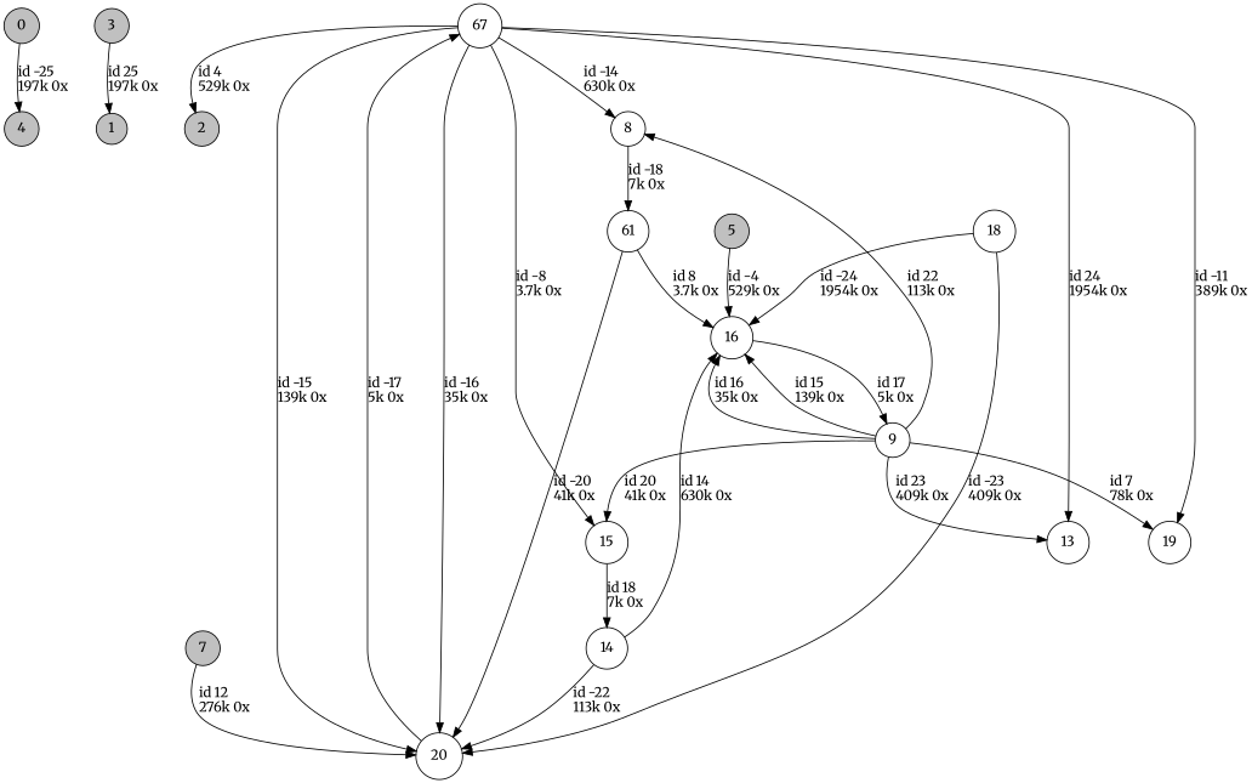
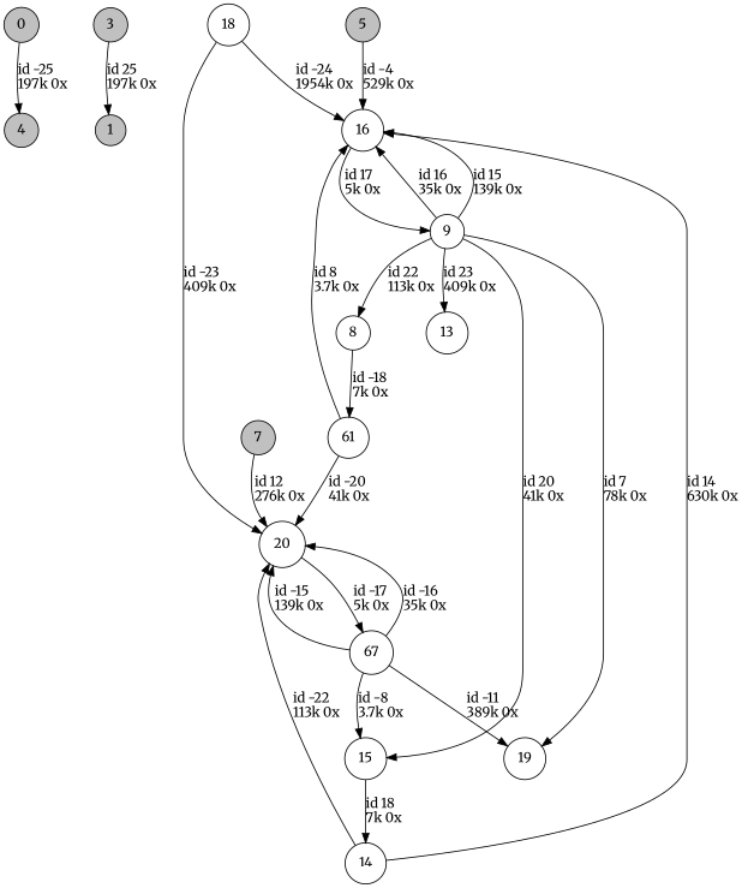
  digraph {
    fontname=Merriweather
    nodesep=0.5
    node [fontname=Merriweather shape=circle]
    edge [color=black fontname=Merriweather]
    0 [fillcolor=grey height=0.3 style=filled]
    4 [fillcolor=grey height=0.3 style=filled]
    1 [fillcolor=grey height=0.3 style=filled]
-   2 [fillcolor=grey height=0.3 style=filled]
    3 [fillcolor=grey height=0.3 style=filled]
    5 [fillcolor=grey height=0.3 style=filled]
    16 [height=0.3]
    9 [height=0.3]
    7 [fillcolor=grey height=0.3 style=filled]
    n10 [height=0.3 label=20]
    n11 [height=0.3 label=67]
    8 [height=0.3]
    13 [height=0.3]
    15 [height=0.3]
    19 [height=0.3]
    n16 [height=0.3 label=61]
    14 [height=0.3]
    18 [height=0.3]
    0 -> 4 [label="id -25\l197k 0x"]
    3 -> 1 [label="id 25\l197k 0x"]
    5 -> 16 [label="id -4\l529k 0x"]
    16 -> 9 [label="id 17\l5k 0x"]
    9 -> 16 [label="id 16\l35k 0x"]
    9 -> 16 [label="id 15\l139k 0x"]
    9 -> 8 [label="id 22\l113k 0x"]
    9 -> 13 [label="id 23\l409k 0x"]
    9 -> 15 [label="id 20\l41k 0x"]
    9 -> 19 [label="id 7\l78k 0x"]
    7 -> n10 [label="id 12\l276k 0x"]
    n10 -> n11 [label="id -17\l5k 0x"]
-   n11 -> 2 [label="id 4\l529k 0x"]
    n11 -> n10 [label="id -16\l35k 0x"]
    n11 -> n10 [label="id -15\l139k 0x"]
-   n11 -> 8 [label="id -14\l630k 0x"]
-   n11 -> 13 [label="id 24\l1954k 0x"]
    n11 -> 15 [label="id -8\l3.7k 0x"]
    n11 -> 19 [label="id -11\l389k 0x"]
    8 -> n16 [label="id -18\l7k 0x"]
    15 -> 14 [label="id 18\l7k 0x"]
    n16 -> 16 [label="id 8\l3.7k 0x"]
    n16 -> n10 [label="id -20\l41k 0x"]
    14 -> 16 [label="id 14\l630k 0x"]
    14 -> n10 [label="id -22\l113k 0x"]
    18 -> 16 [label="id -24\l1954k 0x"]
    18 -> n10 [label="id -23\l409k 0x"]
  }
